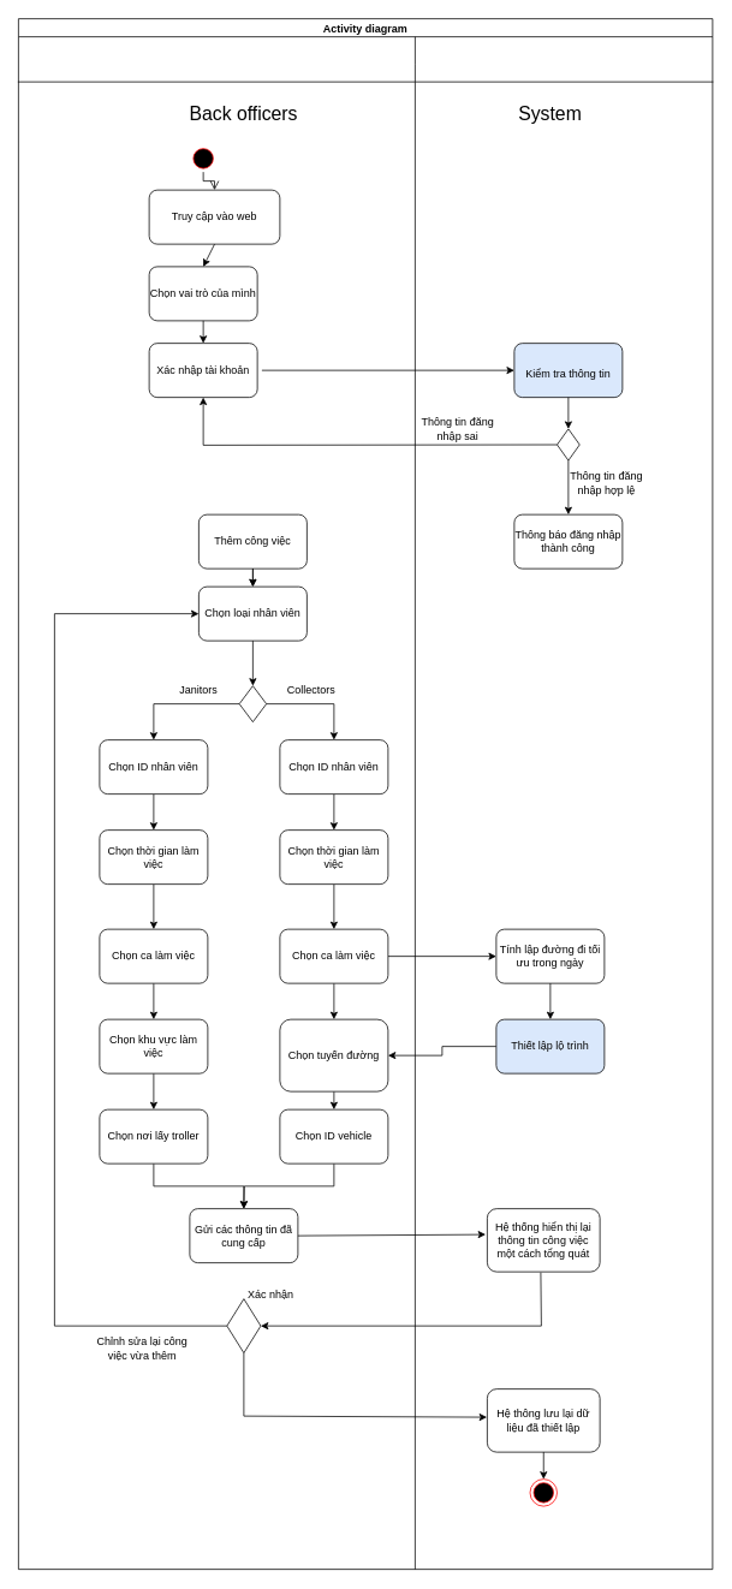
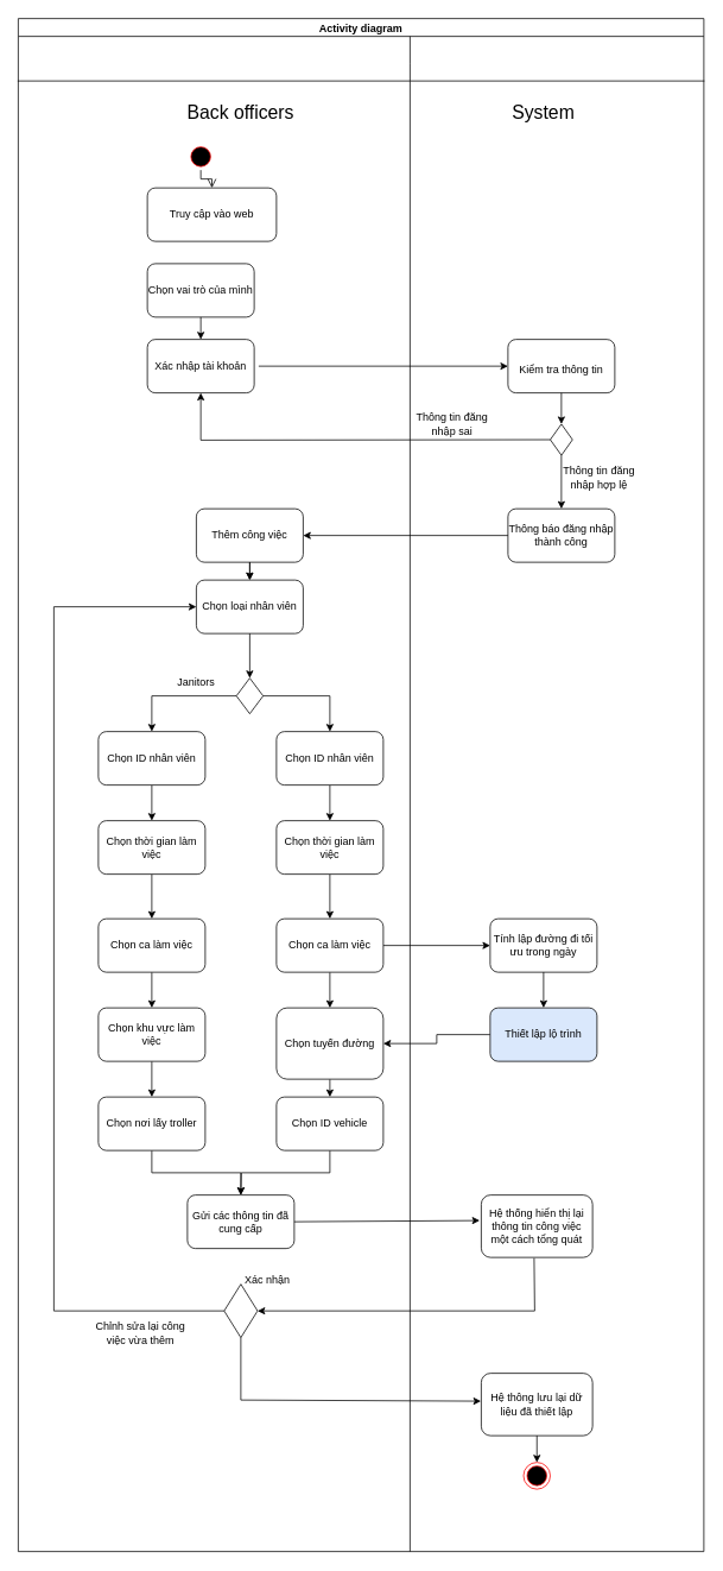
  <mxCell id="0" />
  <mxCell id="1" parent="0" />
  <mxCell id="2" value="Activity diagram" style="shape=table;startSize=20;container=1;collapsible=1;childLayout=tableLayout;fixedRows=1;rowLines=0;fontStyle=1;align=center;resizeLast=1;movable=0;resizable=0;rotatable=0;deletable=0;editable=0;locked=1;connectable=0;" parent="1" vertex="1"><mxGeometry x="20" y="20" width="770" height="1720" as="geometry" /></mxCell>
  <mxCell id="3" value="" style="shape=tableRow;horizontal=0;startSize=0;swimlaneHead=0;swimlaneBody=0;fillColor=none;collapsible=0;dropTarget=0;points=[[0,0.5],[1,0.5]];portConstraint=eastwest;top=0;left=0;right=0;bottom=0;" parent="2" vertex="1"><mxGeometry y="20" width="770" height="30" as="geometry" /></mxCell>
  <mxCell id="4" value="" style="shape=partialRectangle;connectable=0;fillColor=none;top=0;left=0;bottom=0;right=0;fontStyle=1;overflow=hidden;" parent="3" vertex="1"><mxGeometry width="440" height="30" as="geometry"><mxRectangle width="440" height="30" as="alternateBounds" /></mxGeometry></mxCell>
  <mxCell id="5" value="" style="shape=partialRectangle;connectable=0;fillColor=none;top=0;left=0;bottom=0;right=0;align=left;spacingLeft=6;fontStyle=5;overflow=hidden;" parent="3" vertex="1"><mxGeometry x="440" width="330" height="30" as="geometry"><mxRectangle width="330" height="30" as="alternateBounds" /></mxGeometry></mxCell>
  <mxCell id="6" value="" style="shape=tableRow;horizontal=0;startSize=0;swimlaneHead=0;swimlaneBody=0;fillColor=none;collapsible=0;dropTarget=0;points=[[0,0.5],[1,0.5]];portConstraint=eastwest;top=0;left=0;right=0;bottom=1;" parent="2" vertex="1"><mxGeometry y="50" width="770" height="20" as="geometry" /></mxCell>
  <mxCell id="7" value="" style="shape=partialRectangle;connectable=0;fillColor=none;top=0;left=0;bottom=0;right=0;fontStyle=1;overflow=hidden;" parent="6" vertex="1"><mxGeometry width="440" height="20" as="geometry"><mxRectangle width="440" height="20" as="alternateBounds" /></mxGeometry></mxCell>
  <mxCell id="8" value="" style="shape=partialRectangle;connectable=0;fillColor=none;top=0;left=0;bottom=0;right=0;align=left;spacingLeft=6;fontStyle=5;overflow=hidden;" parent="6" vertex="1"><mxGeometry x="440" width="330" height="20" as="geometry"><mxRectangle width="330" height="20" as="alternateBounds" /></mxGeometry></mxCell>
  <mxCell id="9" value="" style="shape=tableRow;horizontal=0;startSize=0;swimlaneHead=0;swimlaneBody=0;fillColor=none;collapsible=0;dropTarget=0;points=[[0,0.5],[1,0.5]];portConstraint=eastwest;top=0;left=0;right=0;bottom=0;" parent="2" vertex="1"><mxGeometry y="70" width="770" height="1650" as="geometry" /></mxCell>
  <mxCell id="10" value="" style="shape=partialRectangle;connectable=0;fillColor=none;top=0;left=0;bottom=0;right=0;editable=0;overflow=hidden;movable=0;resizable=0;rotatable=0;deletable=0;locked=1;" parent="9" vertex="1"><mxGeometry width="440" height="1650" as="geometry"><mxRectangle width="440" height="1650" as="alternateBounds" /></mxGeometry></mxCell>
  <mxCell id="11" value="" style="shape=partialRectangle;connectable=0;fillColor=none;top=0;left=0;bottom=0;right=0;align=left;spacingLeft=6;overflow=hidden;movable=0;resizable=0;rotatable=0;deletable=0;editable=0;locked=1;" parent="9" vertex="1"><mxGeometry x="440" width="330" height="1650" as="geometry"><mxRectangle width="330" height="1650" as="alternateBounds" /></mxGeometry></mxCell>
  <mxCell id="12" value="Xác nhập tài khoản" style="rounded=1;whiteSpace=wrap;html=1;fillColor=#FFFFFF;" parent="1" vertex="1"><mxGeometry x="165" y="380" width="120" height="60" as="geometry" /></mxCell>
  <mxCell id="13" value="" style="ellipse;html=1;shape=endState;fillColor=#000000;strokeColor=#ff0000;" parent="1" vertex="1"><mxGeometry x="587.5" y="1640" width="30" height="30" as="geometry" /></mxCell>
  <mxCell id="14" value="" style="rhombus;whiteSpace=wrap;html=1;" parent="1" vertex="1"><mxGeometry x="617.5" y="475" width="25" height="35" as="geometry" /></mxCell>
- <mxCell id="15" value="&lt;font style=&quot;font-size: 12px;&quot;&gt;Kiểm tra thông tin&lt;/font&gt;" style="rounded=1;whiteSpace=wrap;html=1;fontSize=21;fillColor=#dae8fc;" parent="1" vertex="1"><mxGeometry x="570" y="380" width="120" height="60" as="geometry" /></mxCell>
+ <mxCell id="15" value="&lt;font style=&quot;font-size: 12px;&quot;&gt;Kiểm tra thông tin&lt;/font&gt;" style="rounded=1;whiteSpace=wrap;html=1;fontSize=21;fillColor=#FFFFFF;" parent="1" vertex="1"><mxGeometry x="570" y="380" width="120" height="60" as="geometry" /></mxCell>
  <mxCell id="16" value="&lt;font style=&quot;font-size: 21px;&quot;&gt;&lt;font style=&quot;font-size: 21px;&quot;&gt;Back officers&lt;/font&gt;&lt;/font&gt;" style="text;html=1;strokeColor=none;fillColor=none;align=center;verticalAlign=middle;whiteSpace=wrap;rounded=0;fontSize=21;" parent="1" vertex="1"><mxGeometry x="165" y="110" width="210" height="30" as="geometry" /></mxCell>
  <mxCell id="17" value="" style="ellipse;html=1;shape=startState;fillColor=#000000;strokeColor=#ff0000;fontSize=21;" parent="1" vertex="1"><mxGeometry x="210" y="160" width="30" height="30" as="geometry" /></mxCell>
  <mxCell id="18" value="" style="edgeStyle=orthogonalEdgeStyle;html=1;verticalAlign=bottom;endArrow=open;endSize=8;strokeColor=#000000;rounded=0;fontSize=21;entryX=0.5;entryY=0;entryDx=0;entryDy=0;exitX=0.5;exitY=1;exitDx=0;exitDy=0;" parent="1" source="17" target="20" edge="1"><mxGeometry relative="1" as="geometry"><mxPoint x="225" y="300" as="targetPoint" /><Array as="points" /></mxGeometry></mxCell>
  <mxCell id="19" value="" style="endArrow=classic;html=1;rounded=0;entryX=0;entryY=0.5;entryDx=0;entryDy=0;" parent="1" target="15" edge="1"><mxGeometry width="50" height="50" relative="1" as="geometry"><mxPoint x="290" y="410" as="sourcePoint" /><mxPoint x="340" y="350" as="targetPoint" /></mxGeometry></mxCell>
  <mxCell id="20" value="Truy cập vào web" style="rounded=1;whiteSpace=wrap;html=1;fillColor=#FFFFFF;" parent="1" vertex="1"><mxGeometry x="165" y="210" width="145" height="60" as="geometry" /></mxCell>
  <mxCell id="21" value="System" style="text;html=1;strokeColor=none;fillColor=none;align=center;verticalAlign=middle;whiteSpace=wrap;rounded=0;fontSize=21;" parent="1" vertex="1"><mxGeometry x="490" y="70" width="240" height="110" as="geometry" /></mxCell>
  <mxCell id="22" value="Thông báo đăng nhập thành công" style="rounded=1;whiteSpace=wrap;html=1;fontSize=12;fillColor=#FFFFFF;" parent="1" vertex="1"><mxGeometry x="570" y="570" width="120" height="60" as="geometry" /></mxCell>
  <mxCell id="23" value="Thêm công việc" style="rounded=1;whiteSpace=wrap;html=1;fontSize=12;fillColor=#FFFFFF;" parent="1" vertex="1"><mxGeometry x="220" y="570" width="120" height="60" as="geometry" /></mxCell>
  <mxCell id="24" style="edgeStyle=orthogonalEdgeStyle;rounded=0;orthogonalLoop=1;jettySize=auto;html=1;exitX=0.5;exitY=1;exitDx=0;exitDy=0;entryX=0.5;entryY=0;entryDx=0;entryDy=0;" parent="1" source="25" target="62" edge="1"><mxGeometry relative="1" as="geometry" /></mxCell>
  <mxCell id="25" value="Chọn ID nhân viên&lt;br&gt;" style="rounded=1;whiteSpace=wrap;html=1;fontSize=12;fillColor=#FFFFFF;" parent="1" vertex="1"><mxGeometry x="110" y="820" width="120" height="60" as="geometry" /></mxCell>
  <mxCell id="26" value="Chọn vai trò của mình" style="rounded=1;whiteSpace=wrap;html=1;fontSize=12;fillColor=#FFFFFF;" parent="1" vertex="1"><mxGeometry x="165" y="295" width="120" height="60" as="geometry" /></mxCell>
  <mxCell id="27" style="edgeStyle=orthogonalEdgeStyle;rounded=0;orthogonalLoop=1;jettySize=auto;html=1;exitX=0.5;exitY=1;exitDx=0;exitDy=0;entryX=0.5;entryY=0;entryDx=0;entryDy=0;" parent="1" source="28" target="70" edge="1"><mxGeometry relative="1" as="geometry" /></mxCell>
  <mxCell id="28" value="Chọn ID nhân viên" style="rounded=1;whiteSpace=wrap;html=1;fontSize=12;fillColor=#FFFFFF;" parent="1" vertex="1"><mxGeometry x="310" y="820" width="120" height="60" as="geometry" /></mxCell>
  <mxCell id="29" style="edgeStyle=orthogonalEdgeStyle;rounded=0;orthogonalLoop=1;jettySize=auto;html=1;exitX=0;exitY=0.5;exitDx=0;exitDy=0;entryX=1;entryY=0.5;entryDx=0;entryDy=0;" parent="1" source="30" target="66" edge="1"><mxGeometry relative="1" as="geometry" /></mxCell>
  <mxCell id="30" value="Thiết lập lộ trình" style="rounded=1;whiteSpace=wrap;html=1;fillColor=#dae8fc;" parent="1" vertex="1"><mxGeometry x="550" y="1130" width="120" height="60" as="geometry" /></mxCell>
  <mxCell id="31" value="Tính lập đường đi tối ưu trong ngày" style="rounded=1;whiteSpace=wrap;html=1;fontSize=12;fillColor=#FFFFFF;" parent="1" vertex="1"><mxGeometry x="550" y="1030" width="120" height="60" as="geometry" /></mxCell>
  <mxCell id="32" value="" style="endArrow=classic;html=1;rounded=0;exitX=0.5;exitY=1;exitDx=0;exitDy=0;entryX=0.5;entryY=0;entryDx=0;entryDy=0;" parent="1" source="14" target="22" edge="1"><mxGeometry width="50" height="50" relative="1" as="geometry"><mxPoint x="530" y="580" as="sourcePoint" /><mxPoint x="580" y="530" as="targetPoint" /></mxGeometry></mxCell>
  <mxCell id="33" value="" style="endArrow=classic;html=1;rounded=0;exitX=0.5;exitY=1;exitDx=0;exitDy=0;entryX=0.5;entryY=0;entryDx=0;entryDy=0;" parent="1" source="15" target="14" edge="1"><mxGeometry width="50" height="50" relative="1" as="geometry"><mxPoint x="680" y="540" as="sourcePoint" /><mxPoint x="730" y="490" as="targetPoint" /></mxGeometry></mxCell>
  <mxCell id="34" value="" style="endArrow=classic;html=1;rounded=0;exitX=0;exitY=0.5;exitDx=0;exitDy=0;entryX=0.5;entryY=1;entryDx=0;entryDy=0;" parent="1" source="14" target="12" edge="1"><mxGeometry width="50" height="50" relative="1" as="geometry"><mxPoint x="330" y="510" as="sourcePoint" /><mxPoint x="380" y="460" as="targetPoint" /><Array as="points"><mxPoint x="225" y="493" /></Array></mxGeometry></mxCell>
  <mxCell id="35" value="Thông tin đăng nhập sai" style="text;html=1;strokeColor=none;fillColor=none;align=center;verticalAlign=middle;whiteSpace=wrap;rounded=0;" parent="1" vertex="1"><mxGeometry x="460" y="460" width="95" height="30" as="geometry" /></mxCell>
- <mxCell id="36" value="" style="endArrow=classic;html=1;rounded=0;fontSize=12;exitX=0.5;exitY=1;exitDx=0;exitDy=0;entryX=0.5;entryY=0;entryDx=0;entryDy=0;" parent="1" source="20" target="26" edge="1"><mxGeometry width="50" height="50" relative="1" as="geometry"><mxPoint x="390" y="410" as="sourcePoint" /><mxPoint x="440" y="360" as="targetPoint" /></mxGeometry></mxCell>
  <mxCell id="37" value="" style="endArrow=classic;html=1;rounded=0;strokeColor=#000000;fontSize=21;fontColor=#000000;exitX=0.5;exitY=1;exitDx=0;exitDy=0;entryX=0.5;entryY=0;entryDx=0;entryDy=0;" parent="1" source="26" target="12" edge="1"><mxGeometry width="50" height="50" relative="1" as="geometry"><mxPoint x="300" y="360" as="sourcePoint" /><mxPoint x="350" y="310" as="targetPoint" /></mxGeometry></mxCell>
  <mxCell id="38" value="Thông tin đăng nhập hợp lệ" style="text;html=1;strokeColor=none;fillColor=none;align=center;verticalAlign=middle;whiteSpace=wrap;rounded=0;" parent="1" vertex="1"><mxGeometry x="625" y="520" width="95" height="30" as="geometry" /></mxCell>
+ <mxCell id="39" value="" style="endArrow=classic;html=1;rounded=0;fontSize=12;entryX=1;entryY=0.5;entryDx=0;entryDy=0;exitX=0;exitY=0.5;exitDx=0;exitDy=0;" parent="1" source="22" target="23" edge="1"><mxGeometry width="50" height="50" relative="1" as="geometry"><mxPoint x="390" y="810" as="sourcePoint" /><mxPoint x="440" y="760" as="targetPoint" /></mxGeometry></mxCell>
  <mxCell id="40" value="" style="endArrow=classic;html=1;rounded=0;fontSize=12;exitX=0.5;exitY=1;exitDx=0;exitDy=0;entryX=0.5;entryY=0;entryDx=0;entryDy=0;" parent="1" source="23" target="41" edge="1"><mxGeometry width="50" height="50" relative="1" as="geometry"><mxPoint x="390" y="810" as="sourcePoint" /><mxPoint x="270.177" y="680.177" as="targetPoint" /></mxGeometry></mxCell>
  <mxCell id="41" value="Chọn loại nhân viên" style="rounded=1;whiteSpace=wrap;html=1;fontSize=12;fillColor=#FFFFFF;" parent="1" vertex="1"><mxGeometry x="220" y="650" width="120" height="60" as="geometry" /></mxCell>
  <mxCell id="42" value="" style="rhombus;whiteSpace=wrap;html=1;fontSize=12;fillColor=#FFFFFF;" parent="1" vertex="1"><mxGeometry x="265" y="760" width="30" height="40" as="geometry" /></mxCell>
  <mxCell id="43" value="" style="endArrow=classic;html=1;rounded=0;fontSize=12;entryX=0.5;entryY=0;entryDx=0;entryDy=0;exitX=0;exitY=0.5;exitDx=0;exitDy=0;" parent="1" source="42" target="25" edge="1"><mxGeometry width="50" height="50" relative="1" as="geometry"><mxPoint x="400" y="890" as="sourcePoint" /><mxPoint x="450" y="840" as="targetPoint" /><Array as="points"><mxPoint x="170" y="780" /></Array></mxGeometry></mxCell>
  <mxCell id="44" value="" style="endArrow=classic;html=1;rounded=0;fontSize=12;exitX=1;exitY=0.5;exitDx=0;exitDy=0;entryX=0.5;entryY=0;entryDx=0;entryDy=0;" parent="1" source="42" target="28" edge="1"><mxGeometry width="50" height="50" relative="1" as="geometry"><mxPoint x="400" y="890" as="sourcePoint" /><mxPoint x="450" y="840" as="targetPoint" /><Array as="points"><mxPoint x="370" y="780" /></Array></mxGeometry></mxCell>
  <mxCell id="45" value="Janitors" style="text;html=1;strokeColor=none;fillColor=none;align=center;verticalAlign=middle;whiteSpace=wrap;rounded=0;fontSize=12;" parent="1" vertex="1"><mxGeometry x="190" y="750" width="60" height="30" as="geometry" /></mxCell>
- <mxCell id="46" value="Collectors" style="text;html=1;strokeColor=none;fillColor=none;align=center;verticalAlign=middle;whiteSpace=wrap;rounded=0;fontSize=12;" parent="1" vertex="1"><mxGeometry x="315" y="750" width="60" height="30" as="geometry" /></mxCell>
  <mxCell id="47" value="" style="endArrow=classic;html=1;rounded=0;fontSize=12;exitX=0.5;exitY=1;exitDx=0;exitDy=0;entryX=0.5;entryY=0;entryDx=0;entryDy=0;" parent="1" source="41" target="42" edge="1"><mxGeometry width="50" height="50" relative="1" as="geometry"><mxPoint x="460" y="920" as="sourcePoint" /><mxPoint x="510" y="870" as="targetPoint" /></mxGeometry></mxCell>
  <mxCell id="48" value="" style="endArrow=classic;html=1;rounded=0;fontSize=12;exitX=0.5;exitY=1;exitDx=0;exitDy=0;entryX=0.5;entryY=0;entryDx=0;entryDy=0;" parent="1" source="31" target="30" edge="1"><mxGeometry width="50" height="50" relative="1" as="geometry"><mxPoint x="440" y="960" as="sourcePoint" /><mxPoint x="490" y="910" as="targetPoint" /></mxGeometry></mxCell>
  <mxCell id="49" value="Gửi các thông tin đã cung cấp" style="rounded=1;whiteSpace=wrap;html=1;fontSize=12;fillColor=#FFFFFF;" parent="1" vertex="1"><mxGeometry x="210" y="1340" width="120" height="60" as="geometry" /></mxCell>
  <mxCell id="50" value="" style="endArrow=classic;html=1;rounded=0;strokeColor=#000000;strokeWidth=1;fontSize=21;fontColor=#000000;exitX=0.5;exitY=1;exitDx=0;exitDy=0;entryX=0.5;entryY=0;entryDx=0;entryDy=0;" parent="1" source="23" target="41" edge="1"><mxGeometry width="50" height="50" relative="1" as="geometry"><mxPoint x="300" y="780" as="sourcePoint" /><mxPoint x="350" y="730" as="targetPoint" /></mxGeometry></mxCell>
  <mxCell id="51" value="Hệ thống hiển thị lại thông tin công việc một cách tổng quát" style="rounded=1;whiteSpace=wrap;html=1;fontSize=12;fillColor=#FFFFFF;" parent="1" vertex="1"><mxGeometry x="540" y="1340" width="125" height="70" as="geometry" /></mxCell>
  <mxCell id="52" value="" style="endArrow=classic;html=1;rounded=0;fontSize=12;exitX=1;exitY=0.5;exitDx=0;exitDy=0;entryX=-0.014;entryY=0.409;entryDx=0;entryDy=0;entryPerimeter=0;" parent="1" source="49" target="51" edge="1"><mxGeometry width="50" height="50" relative="1" as="geometry"><mxPoint x="480" y="1120" as="sourcePoint" /><mxPoint x="530" y="1070" as="targetPoint" /></mxGeometry></mxCell>
  <mxCell id="53" value="" style="rhombus;whiteSpace=wrap;html=1;fontSize=12;fillColor=#FFFFFF;" parent="1" vertex="1"><mxGeometry x="251.25" y="1440" width="37.5" height="60" as="geometry" /></mxCell>
  <mxCell id="54" value="Xác nhận" style="text;html=1;strokeColor=none;fillColor=none;align=center;verticalAlign=middle;whiteSpace=wrap;rounded=0;fontSize=12;" parent="1" vertex="1"><mxGeometry x="270" y="1420" width="60" height="30" as="geometry" /></mxCell>
  <mxCell id="55" value="" style="endArrow=classic;html=1;rounded=0;fontSize=12;exitX=0.475;exitY=1.012;exitDx=0;exitDy=0;entryX=1;entryY=0.5;entryDx=0;entryDy=0;exitPerimeter=0;" parent="1" source="51" target="53" edge="1"><mxGeometry width="50" height="50" relative="1" as="geometry"><mxPoint x="440" y="1140" as="sourcePoint" /><mxPoint x="490" y="1090" as="targetPoint" /><Array as="points"><mxPoint x="600" y="1470" /></Array></mxGeometry></mxCell>
  <mxCell id="56" value="" style="endArrow=classic;html=1;rounded=0;fontSize=12;exitX=0;exitY=0.5;exitDx=0;exitDy=0;entryX=0;entryY=0.5;entryDx=0;entryDy=0;" parent="1" source="53" target="41" edge="1"><mxGeometry width="50" height="50" relative="1" as="geometry"><mxPoint x="440" y="1340" as="sourcePoint" /><mxPoint x="490" y="1290" as="targetPoint" /><Array as="points"><mxPoint x="60" y="1470" /><mxPoint x="60" y="680" /></Array></mxGeometry></mxCell>
  <mxCell id="57" value="Chỉnh sửa lại công việc vừa thêm" style="text;html=1;strokeColor=none;fillColor=none;align=center;verticalAlign=middle;whiteSpace=wrap;rounded=0;fontSize=12;" parent="1" vertex="1"><mxGeometry x="95" y="1480" width="125" height="30" as="geometry" /></mxCell>
  <mxCell id="58" value="Hệ thông lưu lại dữ liệu đã thiết lập" style="rounded=1;whiteSpace=wrap;html=1;fontSize=12;fillColor=#FFFFFF;" parent="1" vertex="1"><mxGeometry x="540" y="1540" width="125" height="70" as="geometry" /></mxCell>
  <mxCell id="59" value="" style="endArrow=classic;html=1;rounded=0;fontSize=12;exitX=0.5;exitY=1;exitDx=0;exitDy=0;entryX=-0.003;entryY=0.447;entryDx=0;entryDy=0;entryPerimeter=0;" parent="1" source="53" target="58" edge="1"><mxGeometry width="50" height="50" relative="1" as="geometry"><mxPoint x="440" y="1110" as="sourcePoint" /><mxPoint x="490" y="1060" as="targetPoint" /><Array as="points"><mxPoint x="270" y="1570" /></Array></mxGeometry></mxCell>
  <mxCell id="60" value="" style="endArrow=classic;html=1;rounded=0;fontSize=12;entryX=0.5;entryY=0;entryDx=0;entryDy=0;exitX=0.5;exitY=1;exitDx=0;exitDy=0;" parent="1" source="58" target="13" edge="1"><mxGeometry width="50" height="50" relative="1" as="geometry"><mxPoint x="440" y="1310" as="sourcePoint" /><mxPoint x="490" y="1260" as="targetPoint" /></mxGeometry></mxCell>
  <mxCell id="61" style="edgeStyle=orthogonalEdgeStyle;rounded=0;orthogonalLoop=1;jettySize=auto;html=1;exitX=0.5;exitY=1;exitDx=0;exitDy=0;entryX=0.5;entryY=0;entryDx=0;entryDy=0;" parent="1" source="62" target="64" edge="1"><mxGeometry relative="1" as="geometry" /></mxCell>
  <mxCell id="62" value="Chọn thời gian làm việc" style="rounded=1;whiteSpace=wrap;html=1;fontSize=12;fillColor=#FFFFFF;" parent="1" vertex="1"><mxGeometry x="110" y="920" width="120" height="60" as="geometry" /></mxCell>
  <mxCell id="63" style="edgeStyle=orthogonalEdgeStyle;rounded=0;orthogonalLoop=1;jettySize=auto;html=1;exitX=0.5;exitY=1;exitDx=0;exitDy=0;" parent="1" source="64" target="75" edge="1"><mxGeometry relative="1" as="geometry" /></mxCell>
  <mxCell id="64" value="Chọn ca làm việc" style="rounded=1;whiteSpace=wrap;html=1;fontSize=12;fillColor=#FFFFFF;" parent="1" vertex="1"><mxGeometry x="110" y="1030" width="120" height="60" as="geometry" /></mxCell>
  <mxCell id="65" style="edgeStyle=orthogonalEdgeStyle;rounded=0;orthogonalLoop=1;jettySize=auto;html=1;exitX=0.5;exitY=1;exitDx=0;exitDy=0;entryX=0.5;entryY=0;entryDx=0;entryDy=0;" parent="1" source="66" target="68" edge="1"><mxGeometry relative="1" as="geometry" /></mxCell>
  <mxCell id="66" value="Chọn tuyến đường" style="rounded=1;whiteSpace=wrap;html=1;fontSize=12;fillColor=#FFFFFF;" parent="1" vertex="1"><mxGeometry x="310" y="1130" width="120" height="80" as="geometry" /></mxCell>
  <mxCell id="67" style="edgeStyle=orthogonalEdgeStyle;rounded=0;orthogonalLoop=1;jettySize=auto;html=1;exitX=0.5;exitY=1;exitDx=0;exitDy=0;" parent="1" source="68" edge="1"><mxGeometry relative="1" as="geometry"><mxPoint x="270" y="1340" as="targetPoint" /></mxGeometry></mxCell>
  <mxCell id="68" value="Chọn ID vehicle" style="rounded=1;whiteSpace=wrap;html=1;fontSize=12;fillColor=#FFFFFF;" parent="1" vertex="1"><mxGeometry x="310" y="1230" width="120" height="60" as="geometry" /></mxCell>
  <mxCell id="69" style="edgeStyle=orthogonalEdgeStyle;rounded=0;orthogonalLoop=1;jettySize=auto;html=1;exitX=0.5;exitY=1;exitDx=0;exitDy=0;" parent="1" source="70" target="73" edge="1"><mxGeometry relative="1" as="geometry" /></mxCell>
  <mxCell id="70" value="Chọn thời gian làm việc" style="rounded=1;whiteSpace=wrap;html=1;fontSize=12;fillColor=#FFFFFF;" parent="1" vertex="1"><mxGeometry x="310" y="920" width="120" height="60" as="geometry" /></mxCell>
  <mxCell id="71" style="edgeStyle=orthogonalEdgeStyle;rounded=0;orthogonalLoop=1;jettySize=auto;html=1;exitX=1;exitY=0.5;exitDx=0;exitDy=0;entryX=0;entryY=0.5;entryDx=0;entryDy=0;" parent="1" source="73" target="31" edge="1"><mxGeometry relative="1" as="geometry" /></mxCell>
  <mxCell id="72" style="edgeStyle=orthogonalEdgeStyle;rounded=0;orthogonalLoop=1;jettySize=auto;html=1;exitX=0.5;exitY=1;exitDx=0;exitDy=0;entryX=0.5;entryY=0;entryDx=0;entryDy=0;" parent="1" source="73" target="66" edge="1"><mxGeometry relative="1" as="geometry" /></mxCell>
  <mxCell id="73" value="Chọn ca làm việc" style="rounded=1;whiteSpace=wrap;html=1;fontSize=12;fillColor=#FFFFFF;" parent="1" vertex="1"><mxGeometry x="310" y="1030" width="120" height="60" as="geometry" /></mxCell>
  <mxCell id="74" style="edgeStyle=orthogonalEdgeStyle;rounded=0;orthogonalLoop=1;jettySize=auto;html=1;exitX=0.5;exitY=1;exitDx=0;exitDy=0;entryX=0.5;entryY=0;entryDx=0;entryDy=0;" parent="1" source="75" target="77" edge="1"><mxGeometry relative="1" as="geometry" /></mxCell>
  <mxCell id="75" value="Chọn khu vực làm việc" style="rounded=1;whiteSpace=wrap;html=1;fontSize=12;fillColor=#FFFFFF;" parent="1" vertex="1"><mxGeometry x="110" y="1130" width="120" height="60" as="geometry" /></mxCell>
  <mxCell id="76" style="edgeStyle=orthogonalEdgeStyle;rounded=0;orthogonalLoop=1;jettySize=auto;html=1;exitX=0.5;exitY=1;exitDx=0;exitDy=0;" parent="1" source="77" target="49" edge="1"><mxGeometry relative="1" as="geometry" /></mxCell>
  <mxCell id="77" value="Chọn nơi lấy troller" style="rounded=1;whiteSpace=wrap;html=1;fontSize=12;fillColor=#FFFFFF;" parent="1" vertex="1"><mxGeometry x="110" y="1230" width="120" height="60" as="geometry" /></mxCell>
